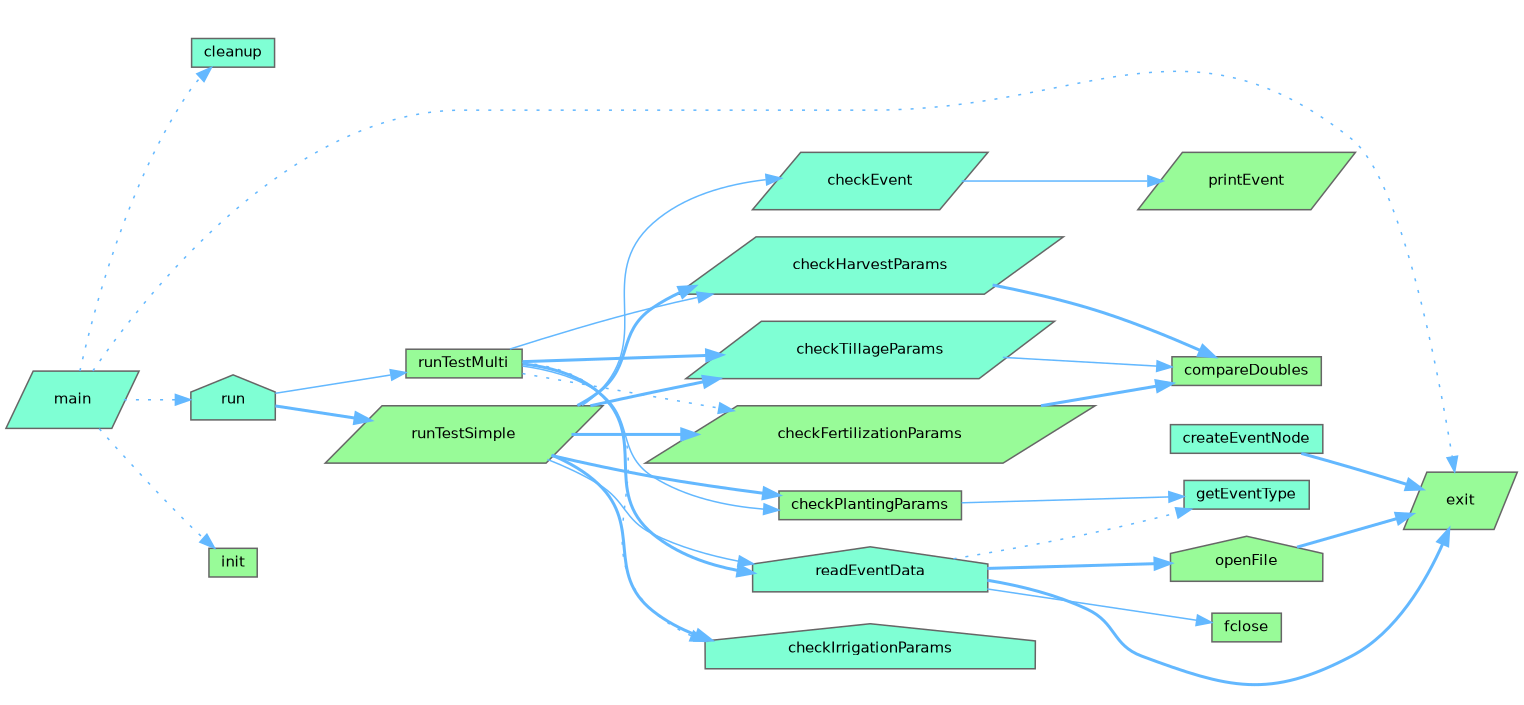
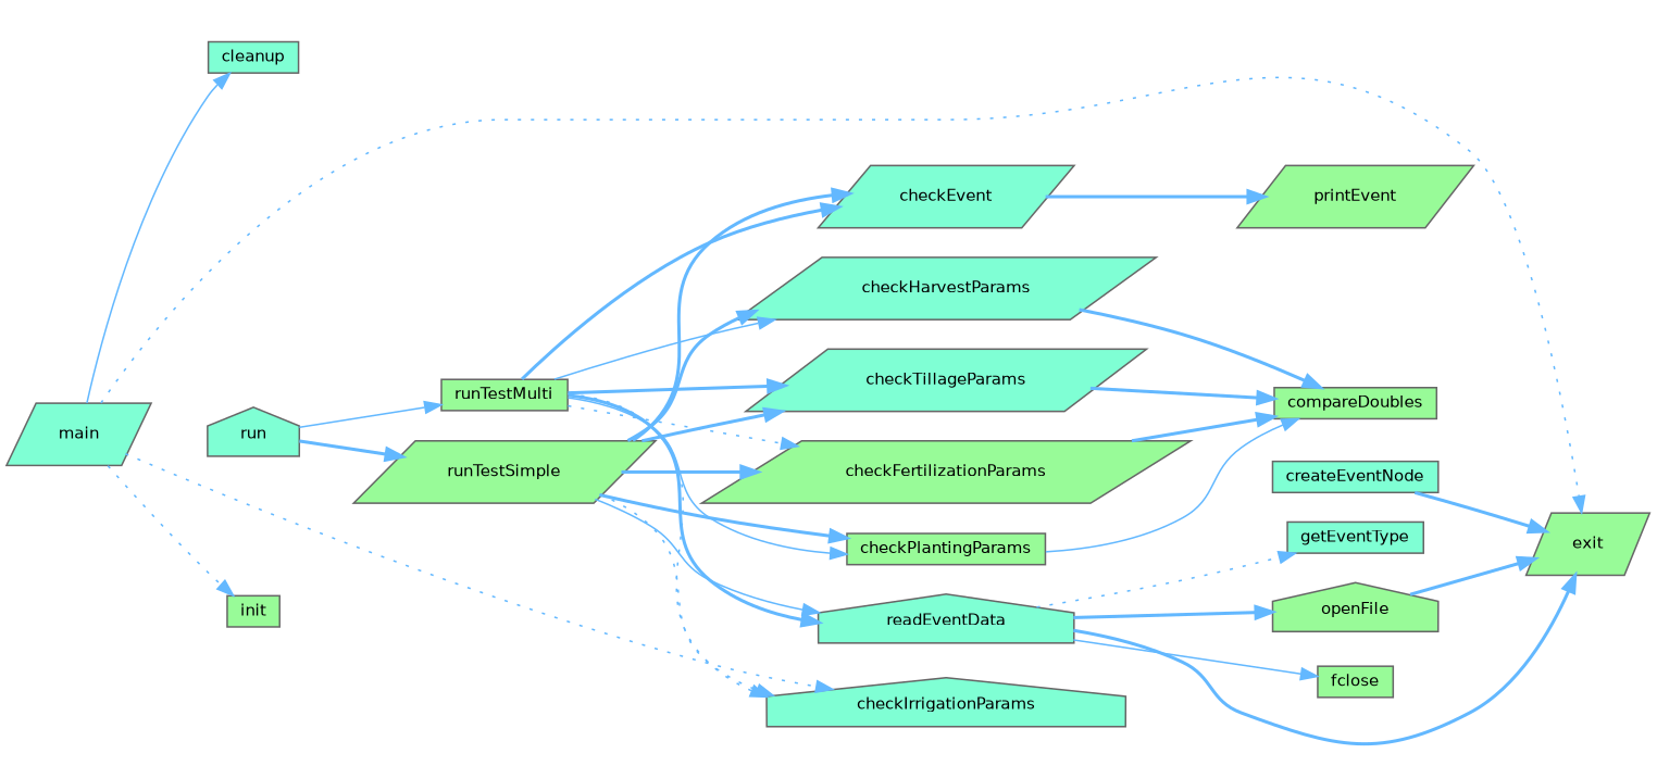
  digraph {
    rankdir=LR
    node [color=grey40 fillcolor=aquamarine fontname=Helvetica fontsize=10 shape=parallelogram style=filled]
    edge [color=steelblue1 fontname=Helvetica fontsize=10 labelfontname=Helvetica labelfontsize=10 style=bold]
    n1 [color=gray40 fontcolor=black height=0.2 label=main width=0.4]
    n2 [height=0.2 label=cleanup shape=box width=0.4]
    n3 [fillcolor=palegreen height=0.2 label=exit width=0.4]
    n4 [fillcolor=palegreen height=0.2 label=init shape=box width=0.4]
    n5 [height=0.2 label=run shape=house width=0.4]
    n6 [fillcolor=palegreen height=0.2 label=runTestMulti shape=box width=0.4]
    n7 [fillcolor=palegreen height=0.2 label=runTestSimple width=0.4]
    n8 [height=0.2 label=checkEvent width=0.4]
    n9 [fillcolor=palegreen height=0.2 label=checkFertilizationParams width=0.4]
    n10 [height=0.2 label=checkHarvestParams width=0.4]
    n11 [height=0.2 label=checkIrrigationParams shape=house width=0.4]
    n12 [fillcolor=palegreen height=0.2 label=checkPlantingParams shape=box width=0.4]
    n13 [height=0.2 label=checkTillageParams width=0.4]
    n14 [height=0.2 label=readEventData shape=house width=0.4]
    n15 [fillcolor=palegreen height=0.2 label=printEvent width=0.4]
    n16 [fillcolor=palegreen height=0.2 label=compareDoubles shape=box width=0.4]
    n17 [fillcolor=palegreen height=0.2 label=fclose shape=box width=0.4]
    n18 [height=0.2 label=getEventType shape=box width=0.4]
    n19 [fillcolor=palegreen height=0.2 label=openFile shape=house width=0.4]
    n20 [height=0.2 label=createEventNode shape=box width=0.4]
-   n1 -> n2 [style=dotted]
+   n1 -> n2 [style=solid]
    n1 -> n3 [style=dotted]
    n1 -> n4 [style=dotted]
-   n1 -> n5 [style=dotted]
+   n1 -> n11 [style=dotted]
    n5 -> n6 [style=solid]
    n5 -> n7
+   n6 -> n8
    n6 -> n9 [style=dotted]
    n6 -> n10 [style=solid]
    n6 -> n11 [style=dotted]
    n6 -> n12 [style=solid]
    n6 -> n13
    n6 -> n14
-   n7 -> n8 [style=solid]
+   n7 -> n8
    n7 -> n9
    n7 -> n10
-   n7 -> n11
+   n7 -> n11 [style=dotted]
    n7 -> n12
    n7 -> n13
    n7 -> n14 [style=solid]
-   n8 -> n15 [style=solid]
+   n8 -> n15
    n9 -> n16
    n10 -> n16
-   n12 -> n18 [style=solid]
-   n13 -> n16 [style=solid]
+   n12 -> n16 [style=solid]
+   n13 -> n16
    n14 -> n3
    n14 -> n17 [style=solid]
    n14 -> n18 [style=dotted]
    n14 -> n19
    n19 -> n3
    n20 -> n3
  }
